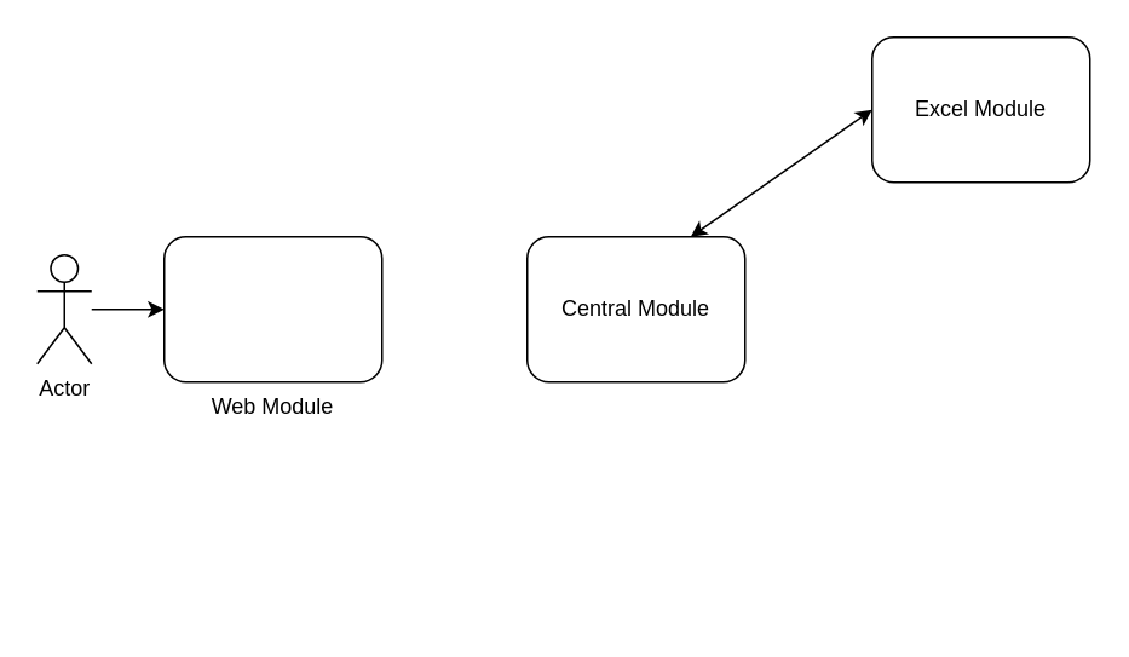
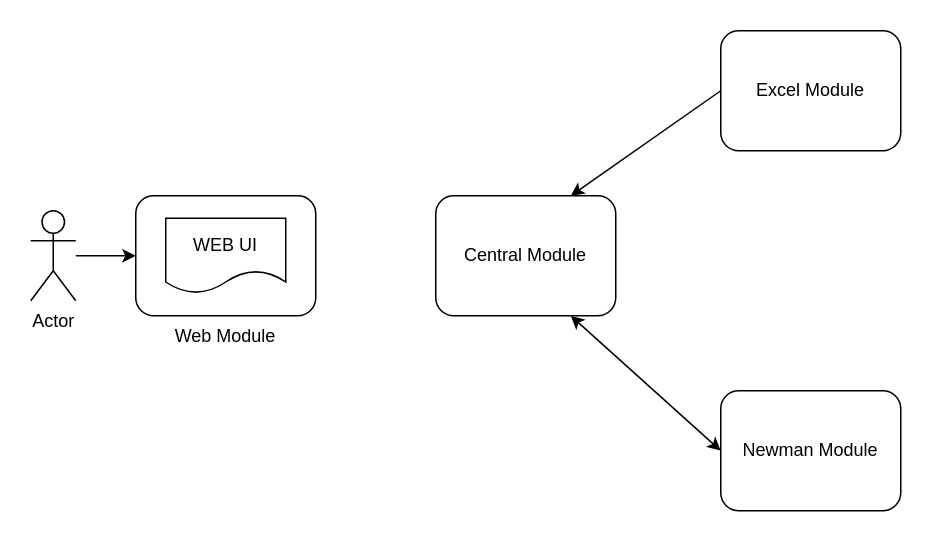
  <mxCell id="0" />
  <mxCell id="1" parent="0" />
  <mxCell id="2" value="Actor" style="shape=umlActor;verticalLabelPosition=bottom;verticalAlign=top;html=1;outlineConnect=0;" vertex="1" parent="1"><mxGeometry x="20" y="140" width="30" height="60" as="geometry" /></mxCell>
  <mxCell id="3" value="Web Module" style="rounded=1;whiteSpace=wrap;html=1;labelPosition=center;verticalLabelPosition=bottom;align=center;verticalAlign=top;" vertex="1" parent="1"><mxGeometry x="90" y="130" width="120" height="80" as="geometry" /></mxCell>
+ <mxCell id="4" value="WEB UI" style="shape=document;whiteSpace=wrap;html=1;boundedLbl=1;" vertex="1" parent="1"><mxGeometry x="110" y="145" width="80" height="50" as="geometry" /></mxCell>
  <mxCell id="5" value="" style="endArrow=classic;html=1;" edge="1" parent="1" source="2" target="3"><mxGeometry width="50" height="50" relative="1" as="geometry"><mxPoint x="280" y="310" as="sourcePoint" /><mxPoint x="330" y="260" as="targetPoint" /></mxGeometry></mxCell>
  <mxCell id="6" value="Central Module" style="rounded=1;whiteSpace=wrap;html=1;labelPosition=center;verticalLabelPosition=middle;align=center;verticalAlign=middle;" vertex="1" parent="1"><mxGeometry x="290" y="130" width="120" height="80" as="geometry" /></mxCell>
  <mxCell id="7" value="Excel Module" style="rounded=1;whiteSpace=wrap;html=1;labelPosition=center;verticalLabelPosition=middle;align=center;verticalAlign=middle;" vertex="1" parent="1"><mxGeometry x="480" y="20" width="120" height="80" as="geometry" /></mxCell>
- <mxCell id="9" value="" style="endArrow=classic;startArrow=classic;html=1;exitX=0.75;exitY=0;exitDx=0;exitDy=0;entryX=0;entryY=0.5;entryDx=0;entryDy=0;" edge="1" parent="1" source="6" target="7"><mxGeometry width="50" height="50" relative="1" as="geometry"><mxPoint x="410" y="130" as="sourcePoint" /><mxPoint x="460" y="80" as="targetPoint" /></mxGeometry></mxCell>
+ <mxCell id="8" value="Newman Module" style="rounded=1;whiteSpace=wrap;html=1;labelPosition=center;verticalLabelPosition=middle;align=center;verticalAlign=middle;" vertex="1" parent="1"><mxGeometry x="480" y="260" width="120" height="80" as="geometry" /></mxCell>
+ <mxCell id="9" value="" style="endArrow=none;startArrow=classic;html=1;exitX=0.75;exitY=0;exitDx=0;exitDy=0;entryX=0;entryY=0.5;entryDx=0;entryDy=0;" edge="1" parent="1" source="6" target="7"><mxGeometry width="50" height="50" relative="1" as="geometry"><mxPoint x="410" y="130" as="sourcePoint" /><mxPoint x="460" y="80" as="targetPoint" /></mxGeometry></mxCell>
+ <mxCell id="10" value="" style="endArrow=classic;startArrow=classic;html=1;exitX=0.75;exitY=1;exitDx=0;exitDy=0;entryX=0;entryY=0.5;entryDx=0;entryDy=0;" edge="1" parent="1" source="6" target="8"><mxGeometry width="50" height="50" relative="1" as="geometry"><mxPoint x="390" y="140" as="sourcePoint" /><mxPoint x="490" y="70" as="targetPoint" /></mxGeometry></mxCell>
